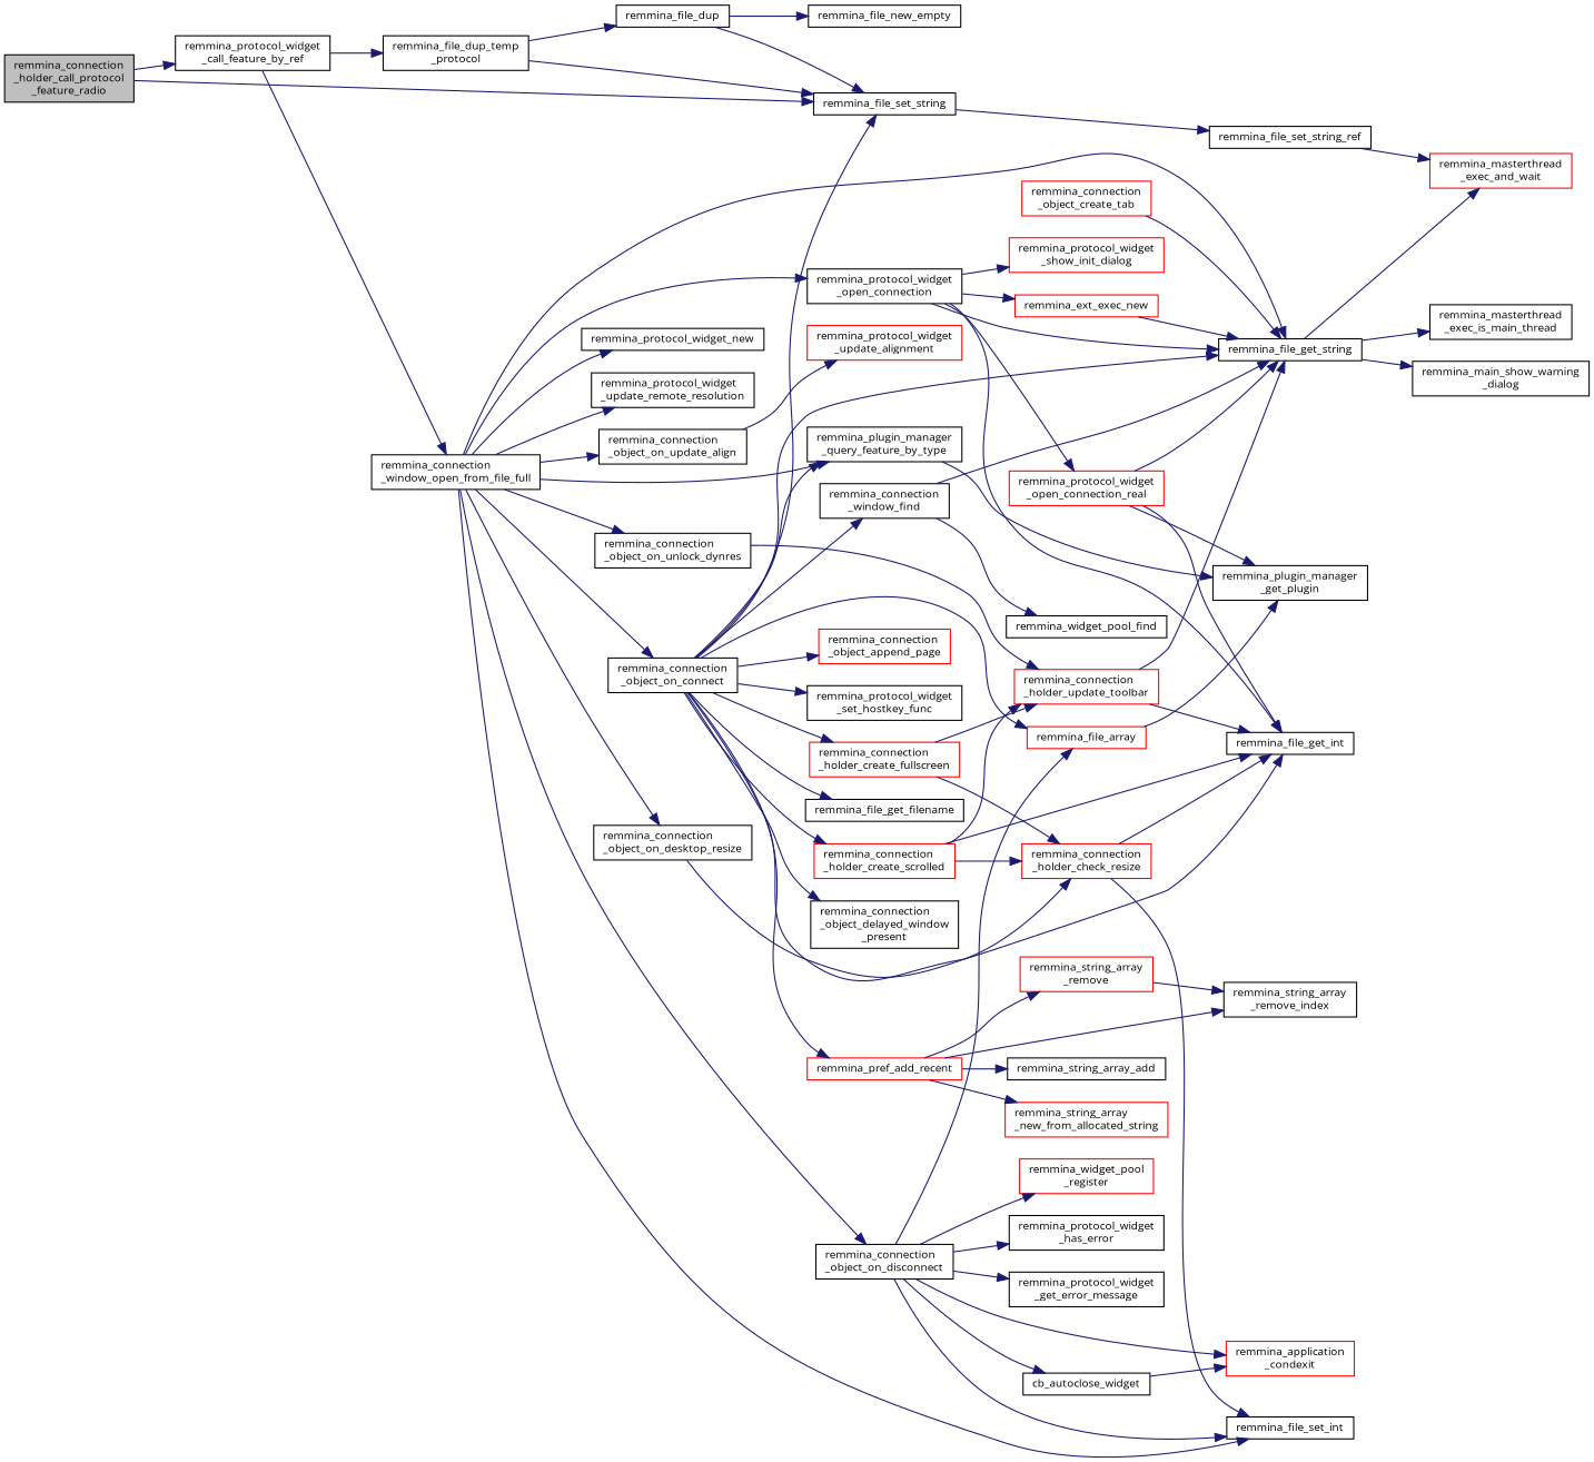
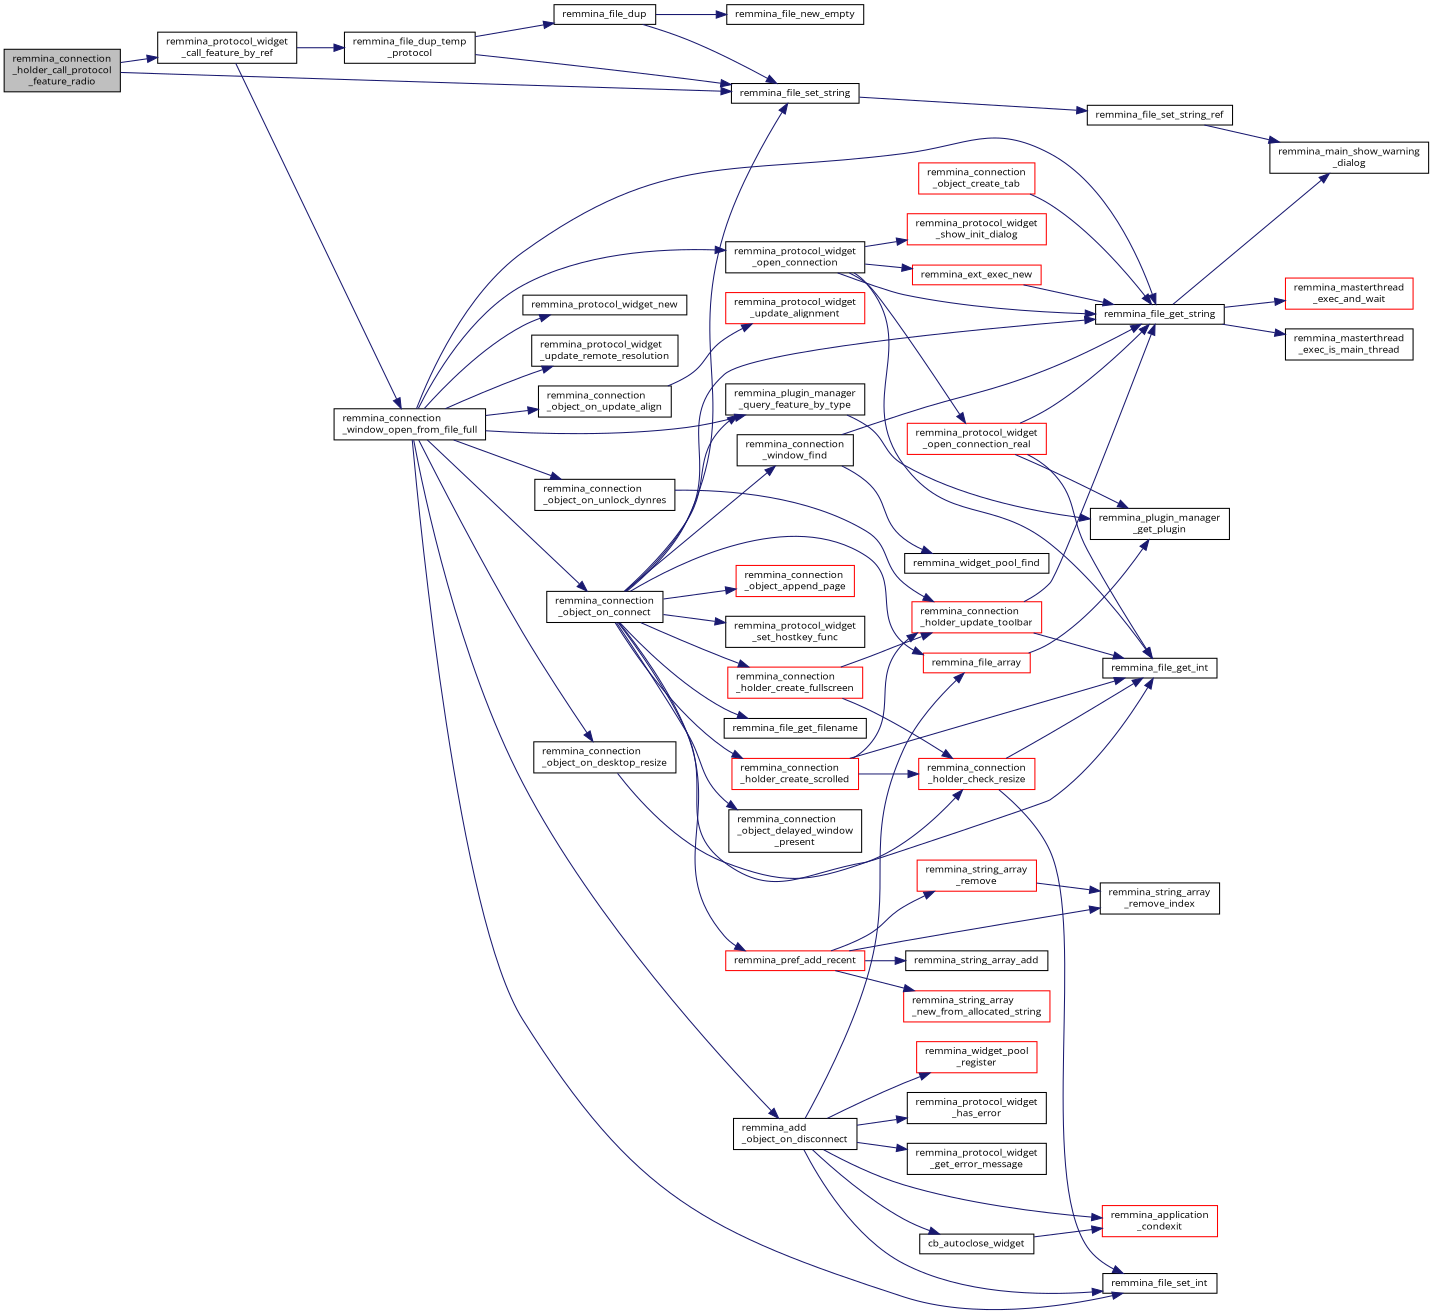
  digraph {
    fontname="Open Sans"
    rankdir=LR
    node [color=black fillcolor=white fontname="Open Sans" fontsize=10 shape=record style=filled]
    edge [color=midnightblue fontname="Open Sans" fontsize=10 labelfontname=Helvetica labelfontsize=10 style=solid]
    n1 [fillcolor=grey75 fontcolor=black height=0.2 label="remmina_connection\l_holder_call_protocol\l_feature_radio" width=0.4]
    n2 [height=0.2 label=remmina_file_set_string width=0.4]
    n3 [height=0.2 label="remmina_protocol_widget\l_call_feature_by_ref" width=0.4]
    n4 [height=0.2 label=remmina_file_set_string_ref width=0.4]
    n5 [height=0.2 label="remmina_connection\l_window_open_from_file_full" width=0.4]
    n6 [height=0.2 label="remmina_file_dup_temp\l_protocol" width=0.4]
    n7 [height=0.2 label="remmina_main_show_warning\l_dialog" width=0.4]
    n8 [height=0.2 label=remmina_protocol_widget_new width=0.4]
    n9 [height=0.2 label="remmina_protocol_widget\l_update_remote_resolution" width=0.4]
    n10 [height=0.2 label="remmina_connection\l_object_on_connect" width=0.4]
    n11 [height=0.2 label=remmina_file_get_string width=0.4]
    n12 [height=0.2 label=remmina_file_set_int width=0.4]
-   n13 [height=0.2 label="remmina_connection\l_object_on_disconnect" width=0.4]
+   n13 [height=0.2 label="remmina_add\l_object_on_disconnect" width=0.4]
    n14 [height=0.2 label="remmina_connection\l_object_on_desktop_resize" width=0.4]
    n15 [height=0.2 label="remmina_connection\l_object_on_update_align" width=0.4]
    n16 [height=0.2 label="remmina_connection\l_object_on_unlock_dynres" width=0.4]
    n17 [height=0.2 label="remmina_plugin_manager\l_query_feature_by_type" width=0.4]
    n18 [height=0.2 label="remmina_protocol_widget\l_open_connection" width=0.4]
    n19 [height=0.2 label=remmina_file_dup width=0.4]
    n20 [height=0.2 label=remmina_file_get_int width=0.4]
    n21 [height=0.2 label="remmina_connection\l_window_find" width=0.4]
    n22 [height=0.2 label="remmina_protocol_widget\l_set_hostkey_func" width=0.4]
    n23 [height=0.2 label=remmina_file_get_filename width=0.4]
    n24 [color=red height=0.2 label=remmina_pref_add_recent width=0.4]
    n25 [color=red height=0.2 label=remmina_file_array width=0.4]
    n26 [color=red height=0.2 label="remmina_connection\l_holder_create_fullscreen" width=0.4]
    n27 [color=red height=0.2 label="remmina_connection\l_holder_create_scrolled" width=0.4]
    n28 [color=red height=0.2 label="remmina_connection\l_object_append_page" width=0.4]
    n29 [height=0.2 label="remmina_connection\l_object_delayed_window\l_present" width=0.4]
    n30 [height=0.2 label="remmina_masterthread\l_exec_is_main_thread" width=0.4]
    n31 [color=red height=0.2 label="remmina_masterthread\l_exec_and_wait" width=0.4]
    n32 [height=0.2 label="remmina_protocol_widget\l_has_error" width=0.4]
    n33 [height=0.2 label="remmina_protocol_widget\l_get_error_message" width=0.4]
    n34 [height=0.2 label=cb_autoclose_widget width=0.4]
    n35 [color=red height=0.2 label="remmina_application\l_condexit" width=0.4]
    n36 [color=red height=0.2 label="remmina_widget_pool\l_register" width=0.4]
    n37 [color=red height=0.2 label="remmina_connection\l_holder_check_resize" width=0.4]
    n38 [color=red height=0.2 label="remmina_protocol_widget\l_update_alignment" width=0.4]
    n39 [color=red height=0.2 label="remmina_connection\l_holder_update_toolbar" width=0.4]
    n40 [height=0.2 label="remmina_plugin_manager\l_get_plugin" width=0.4]
    n41 [color=red height=0.2 label=remmina_ext_exec_new width=0.4]
    n42 [color=red height=0.2 label="remmina_protocol_widget\l_show_init_dialog" width=0.4]
    n43 [color=red height=0.2 label="remmina_protocol_widget\l_open_connection_real" width=0.4]
    n44 [height=0.2 label=remmina_widget_pool_find width=0.4]
    n45 [color=red height=0.2 label="remmina_string_array\l_new_from_allocated_string" width=0.4]
    n46 [color=red height=0.2 label="remmina_string_array\l_remove" width=0.4]
    n47 [height=0.2 label="remmina_string_array\l_remove_index" width=0.4]
    n48 [height=0.2 label=remmina_string_array_add width=0.4]
    n49 [color=red height=0.2 label="remmina_connection\l_object_create_tab" width=0.4]
    n50 [height=0.2 label=remmina_file_new_empty width=0.4]
    n1 -> n2
    n1 -> n3
    n2 -> n4
    n3 -> n5
    n3 -> n6
-   n4 -> n31
+   n4 -> n7
    n5 -> n8
    n5 -> n9
    n5 -> n10
    n5 -> n11
    n5 -> n12
    n5 -> n13
    n5 -> n14
    n5 -> n15
    n5 -> n16
    n5 -> n17
    n5 -> n18
    n6 -> n2
    n6 -> n19
    n10 -> n2
    n10 -> n11
    n10 -> n17
    n10 -> n20
    n10 -> n21
    n10 -> n22
    n10 -> n23
    n10 -> n24
    n10 -> n25
    n10 -> n26
    n10 -> n27
    n10 -> n28
    n10 -> n29
    n11 -> n7
    n11 -> n30
    n11 -> n31
    n13 -> n12
    n13 -> n25
    n13 -> n32
    n13 -> n33
    n13 -> n34
    n13 -> n35
    n13 -> n36
    n14 -> n37
    n15 -> n38
    n16 -> n39
    n17 -> n40
    n18 -> n11
    n18 -> n20
    n18 -> n41
    n18 -> n42
    n18 -> n43
    n19 -> n2
    n19 -> n50
    n21 -> n11
    n21 -> n44
    n24 -> n45
    n24 -> n46
    n24 -> n47
    n24 -> n48
    n25 -> n40
    n26 -> n37
    n26 -> n39
    n27 -> n20
    n27 -> n37
    n27 -> n39
    n34 -> n35
    n37 -> n12
    n37 -> n20
    n39 -> n11
    n39 -> n20
    n41 -> n11
    n43 -> n11
    n43 -> n20
    n43 -> n40
    n46 -> n47
    n49 -> n11
  }
